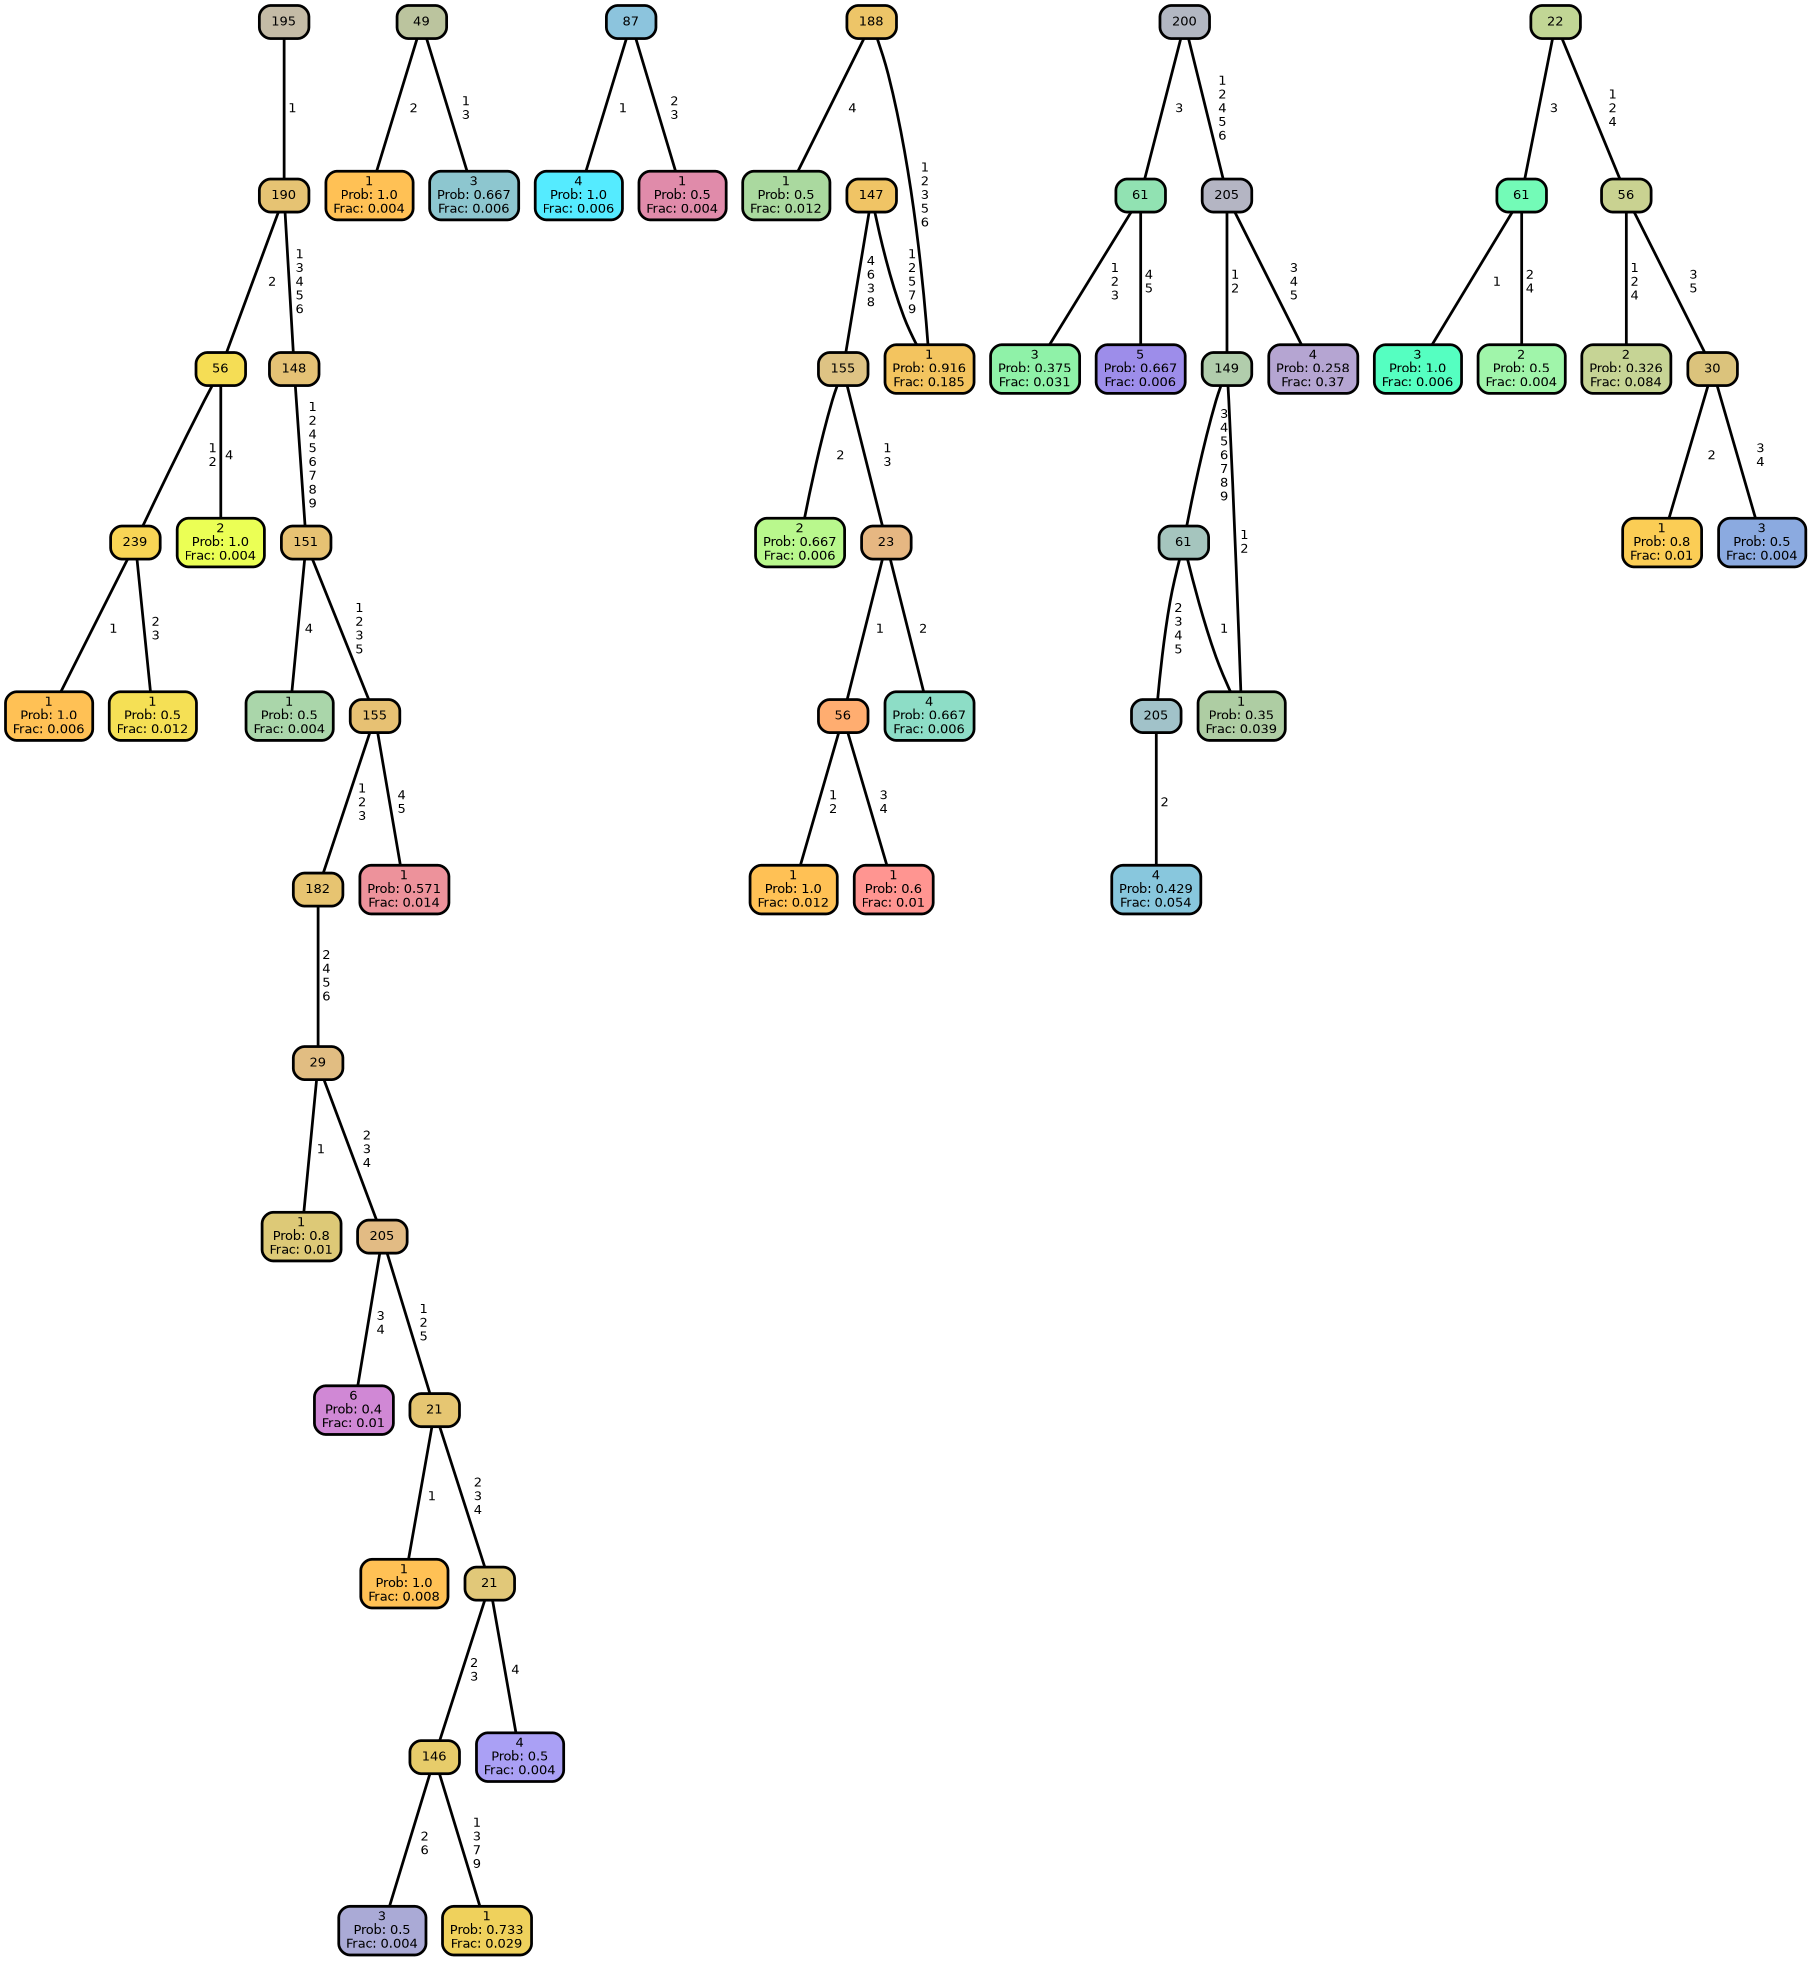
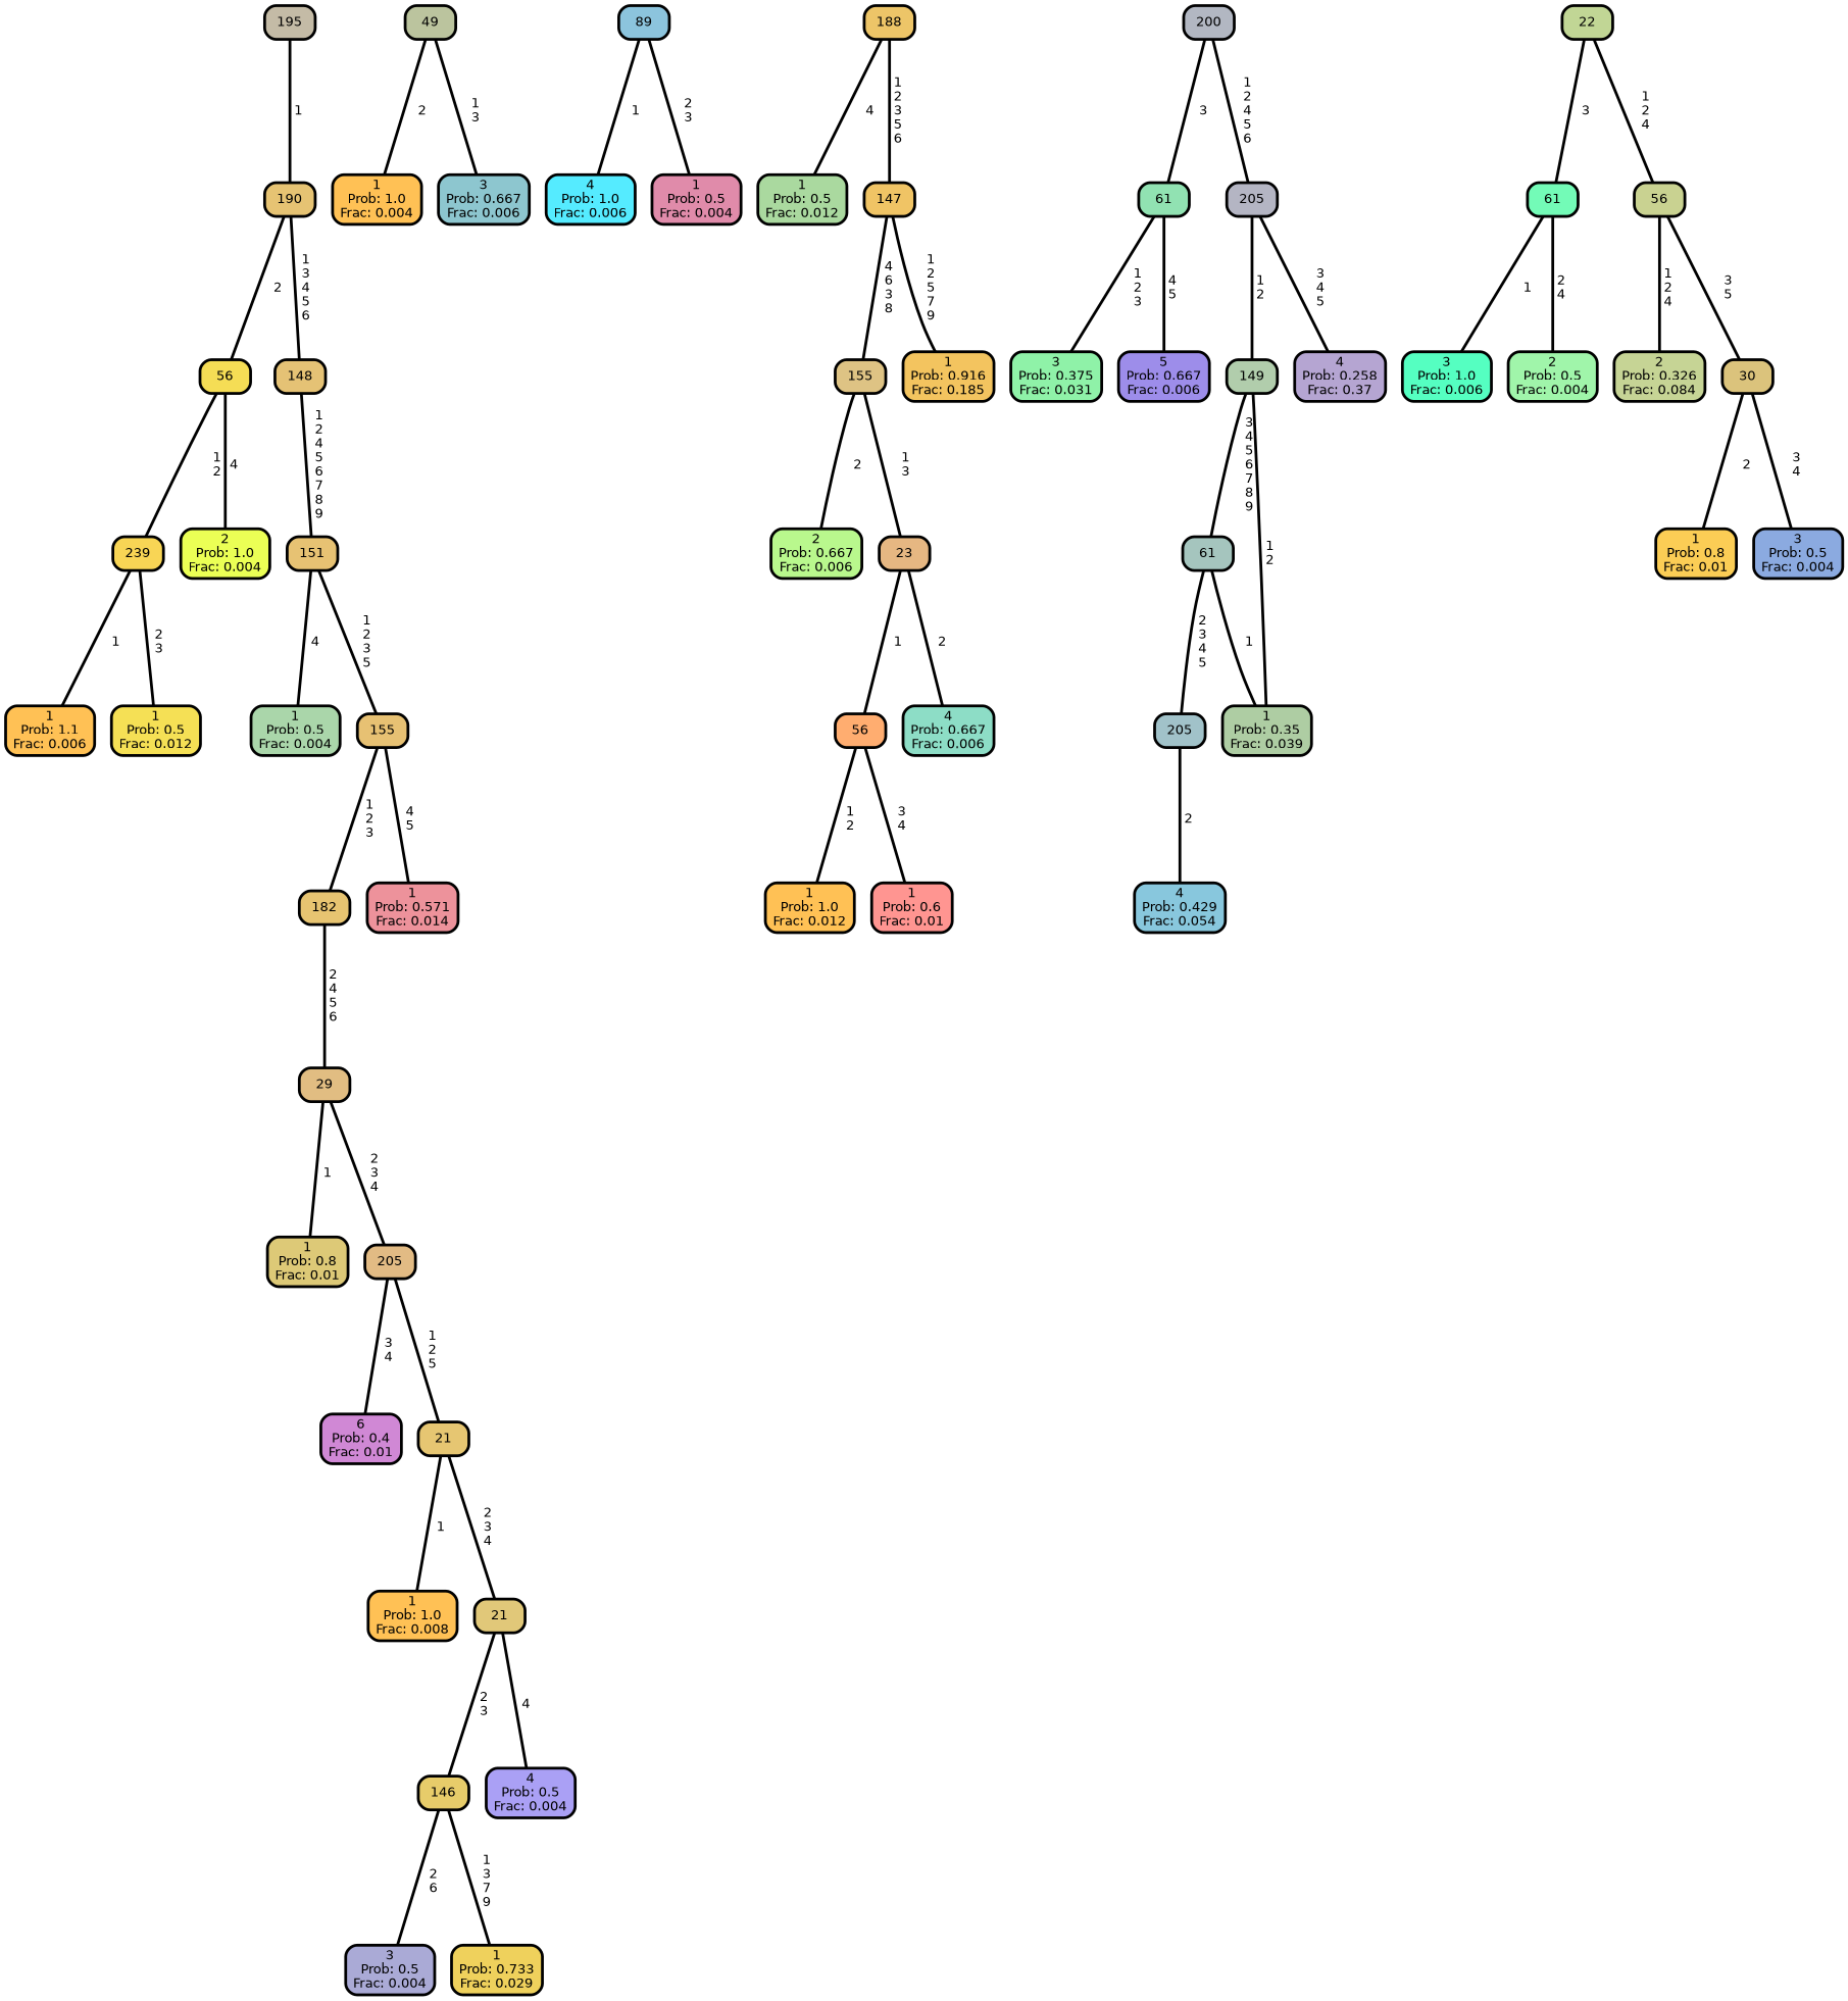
  graph {
    ranksep="0 equally"
    splines=straight
    node [color=black fillcolor="#ffc155" fontcolor=black fontname=helvetica penwidth=3 shape=box style="filled, rounded"]
    edge [color=black fontname=helvetica penwidth=3]
-   n1 [label="1\nProb: 1.0\nFrac: 0.006"]
+   n1 [label="1\nProb: 1.1\nFrac: 0.006"]
    n2 [fillcolor="#f8d555" label=239]
    n3 [fillcolor="#f5e055" label="1\nProb: 0.5\nFrac: 0.012"]
    n4 [fillcolor="#f5dd55" label=56]
    n5 [fillcolor="#ebff55" label="2\nProb: 1.0\nFrac: 0.004"]
    n6 [fillcolor="#e6c373" label=190]
    n7 [fillcolor="#e5c275" label=148]
    n8 [fillcolor="#e7c273" label=151]
    n9 [label="1\nProb: 1.0\nFrac: 0.004"]
    n10 [fillcolor="#bbc49e" label=49]
    n11 [fillcolor="#8dc6cf" label="3\nProb: 0.667\nFrac: 0.006"]
    n12 [fillcolor="#aad6aa" label="1\nProb: 0.5\nFrac: 0.004"]
    n13 [fillcolor="#e7c173" label=155]
    n14 [fillcolor="#e7c471" label=182]
    n15 [fillcolor="#ed929b" label="1\nProb: 0.571\nFrac: 0.014"]
    n16 [fillcolor="#55ebff" label="4\nProb: 1.0\nFrac: 0.006"]
-   n17 [fillcolor="#8cc4dd" label=87]
+   n17 [fillcolor="#8cc4dd" label=89]
    n18 [fillcolor="#e08baa" label="1\nProb: 0.5\nFrac: 0.004"]
    n19 [fillcolor="#edc568" label=188]
    n20 [fillcolor="#aad99f" label="1\nProb: 0.5\nFrac: 0.012"]
    n21 [fillcolor="#f0c465" label=147]
    n22 [fillcolor="#dec384" label=155]
    n23 [fillcolor="#f3c45f" label="1\nProb: 0.916\nFrac: 0.185"]
    n24 [fillcolor="#b9f88d" label="2\nProb: 0.667\nFrac: 0.006"]
    n25 [fillcolor="#e6b782" label=23]
    n26 [fillcolor="#ffad70" label=56]
    n27 [fillcolor="#8dddc6" label="4\nProb: 0.667\nFrac: 0.006"]
    n28 [label="1\nProb: 1.0\nFrac: 0.012"]
    n29 [fillcolor="#ff9591" label="1\nProb: 0.6\nFrac: 0.01"]
    n30 [fillcolor="#e1bd82" label=29]
    n31 [fillcolor="#ddc977" label="1\nProb: 0.8\nFrac: 0.01"]
    n32 [fillcolor="#e2bb84" label=205]
    n33 [fillcolor="#d088d5" label="6\nProb: 0.4\nFrac: 0.01"]
    n34 [fillcolor="#e6c672" label=21]
    n35 [label="1\nProb: 1.0\nFrac: 0.008"]
    n36 [fillcolor="#e1c879" label=21]
    n37 [fillcolor="#e7cc6a" label=146]
    n38 [fillcolor="#aaa0f5" label="4\nProb: 0.5\nFrac: 0.004"]
    n39 [fillcolor="#aaaad6" label="3\nProb: 0.5\nFrac: 0.004"]
    n40 [fillcolor="#efd15c" label="1\nProb: 0.733\nFrac: 0.029"]
    n41 [fillcolor="#c4bba6" label=195]
    n42 [fillcolor="#b2b7c2" label=200]
    n43 [fillcolor="#91e2b2" label=61]
    n44 [fillcolor="#b4b5c3" label=205]
    n45 [fillcolor="#8ff2a8" label="3\nProb: 0.375\nFrac: 0.031"]
    n46 [fillcolor="#9d8dea" label="5\nProb: 0.667\nFrac: 0.006"]
    n47 [fillcolor="#b1cdac" label=149]
    n48 [fillcolor="#b5a5d2" label="4\nProb: 0.258\nFrac: 0.37"]
    n49 [fillcolor="#55ffc1" label="3\nProb: 1.0\nFrac: 0.006"]
    n50 [fillcolor="#73fbb7" label=61]
    n51 [fillcolor="#a0f5aa" label="2\nProb: 0.5\nFrac: 0.004"]
    n52 [fillcolor="#c1d695" label=22]
    n53 [fillcolor="#c9d291" label=56]
    n54 [fillcolor="#c6d495" label="2\nProb: 0.326\nFrac: 0.084"]
    n55 [fillcolor="#dbc37c" label=30]
    n56 [fillcolor="#fbcd55" label="1\nProb: 0.8\nFrac: 0.01"]
    n57 [fillcolor="#8baae0" label="3\nProb: 0.5\nFrac: 0.004"]
    n58 [fillcolor="#a5c5be" label=61]
    n59 [fillcolor="#aecda3" label="1\nProb: 0.35\nFrac: 0.039"]
    n60 [fillcolor="#a1c2c9" label=205]
    n61 [fillcolor="#88c7dd" label="4\nProb: 0.429\nFrac: 0.054"]
    subgraph sub_1 {
      rank=same
    }
    n2 -- n1 [label=" 1"]
    n2 -- n3 [label=" 2\n 3"]
    n4 -- n2 [label=" 1\n 2"]
    n4 -- n5 [label=" 4"]
    n6 -- n4 [label=" 2"]
    n6 -- n7 [label=" 1\n 3\n 4\n 5\n 6"]
    n7 -- n8 [label=" 1\n 2\n 4\n 5\n 6\n 7\n 8\n 9"]
    n8 -- n12 [label=" 4"]
    n8 -- n13 [label=" 1\n 2\n 3\n 5"]
    n10 -- n9 [label=" 2"]
    n10 -- n11 [label=" 1\n 3"]
    n13 -- n14 [label=" 1\n 2\n 3"]
    n13 -- n15 [label=" 4\n 5"]
    n14 -- n30 [label=" 2\n 4\n 5\n 6"]
    n17 -- n16 [label=" 1"]
    n17 -- n18 [label=" 2\n 3"]
    n19 -- n20 [label=" 4"]
-   n19 -- n23 [label=" 1\n 2\n 3\n 5\n 6"]
+   n19 -- n21 [label=" 1\n 2\n 3\n 5\n 6"]
    n21 -- n22 [label=" 4\n 6\n 3\n 8"]
    n21 -- n23 [label=" 1\n 2\n 5\n 7\n 9"]
    n22 -- n24 [label=" 2"]
    n22 -- n25 [label=" 1\n 3"]
    n25 -- n26 [label=" 1"]
    n25 -- n27 [label=" 2"]
    n26 -- n28 [label=" 1\n 2"]
    n26 -- n29 [label=" 3\n 4"]
    n30 -- n31 [label=" 1"]
    n30 -- n32 [label=" 2\n 3\n 4"]
    n32 -- n33 [label=" 3\n 4"]
    n32 -- n34 [label=" 1\n 2\n 5"]
    n34 -- n35 [label=" 1"]
    n34 -- n36 [label=" 2\n 3\n 4"]
    n36 -- n37 [label=" 2\n 3"]
    n36 -- n38 [label=" 4"]
    n37 -- n39 [label=" 2\n 6"]
    n37 -- n40 [label=" 1\n 3\n 7\n 9"]
    n41 -- n6 [label=" 1"]
    n42 -- n43 [label=" 3"]
    n42 -- n44 [label=" 1\n 2\n 4\n 5\n 6"]
    n43 -- n45 [label=" 1\n 2\n 3"]
    n43 -- n46 [label=" 4\n 5"]
    n44 -- n47 [label=" 1\n 2"]
    n44 -- n48 [label=" 3\n 4\n 5"]
    n47 -- n58 [label=" 3\n 4\n 5\n 6\n 7\n 8\n 9"]
    n47 -- n59 [label=" 1\n 2"]
    n50 -- n49 [label=" 1"]
    n50 -- n51 [label=" 2\n 4"]
    n52 -- n50 [label=" 3"]
    n52 -- n53 [label=" 1\n 2\n 4"]
    n53 -- n54 [label=" 1\n 2\n 4"]
    n53 -- n55 [label=" 3\n 5"]
    n55 -- n56 [label=" 2"]
    n55 -- n57 [label=" 3\n 4"]
    n58 -- n59 [label=" 1"]
    n58 -- n60 [label=" 2\n 3\n 4\n 5"]
    n60 -- n61 [label=" 2"]
  }
